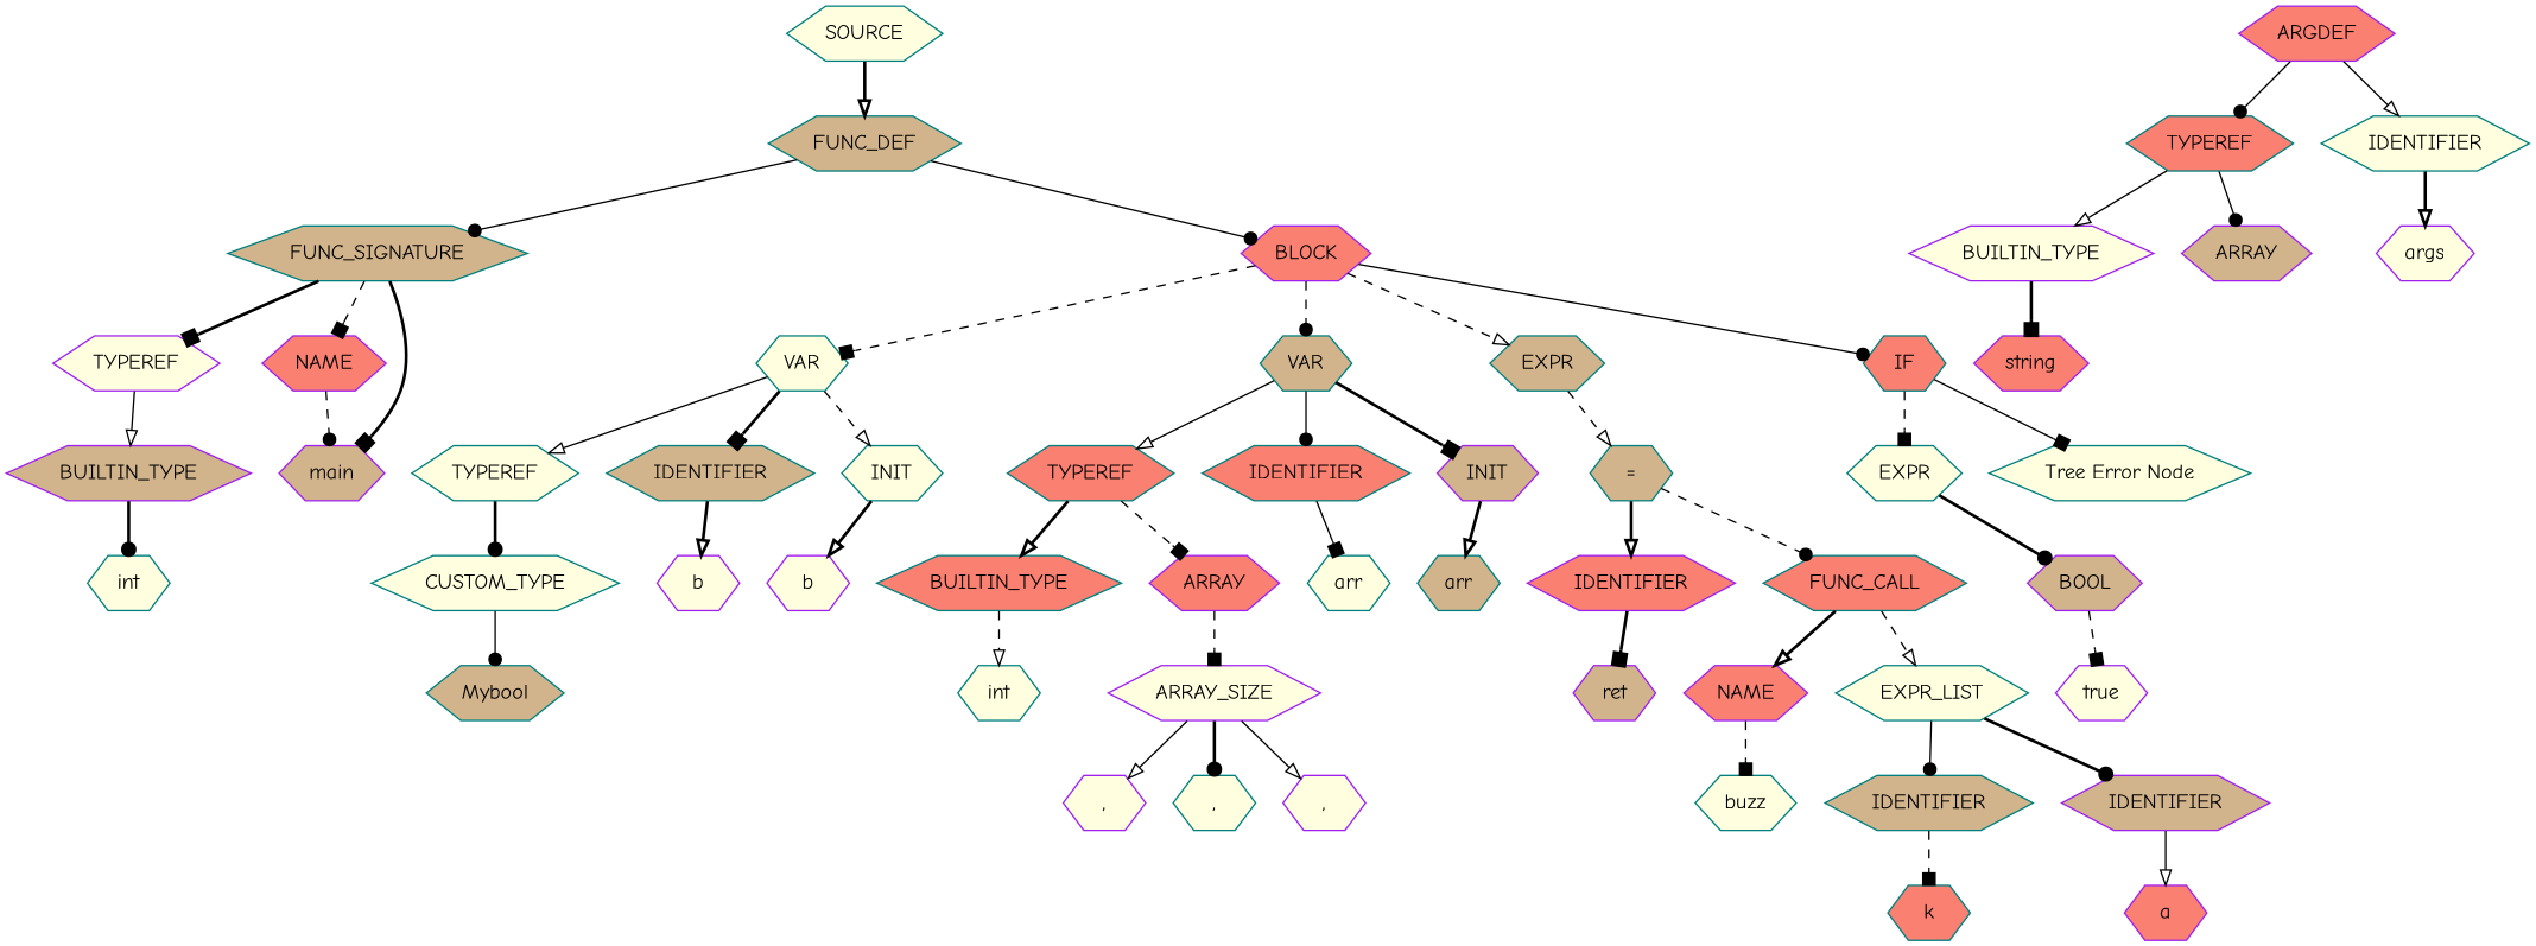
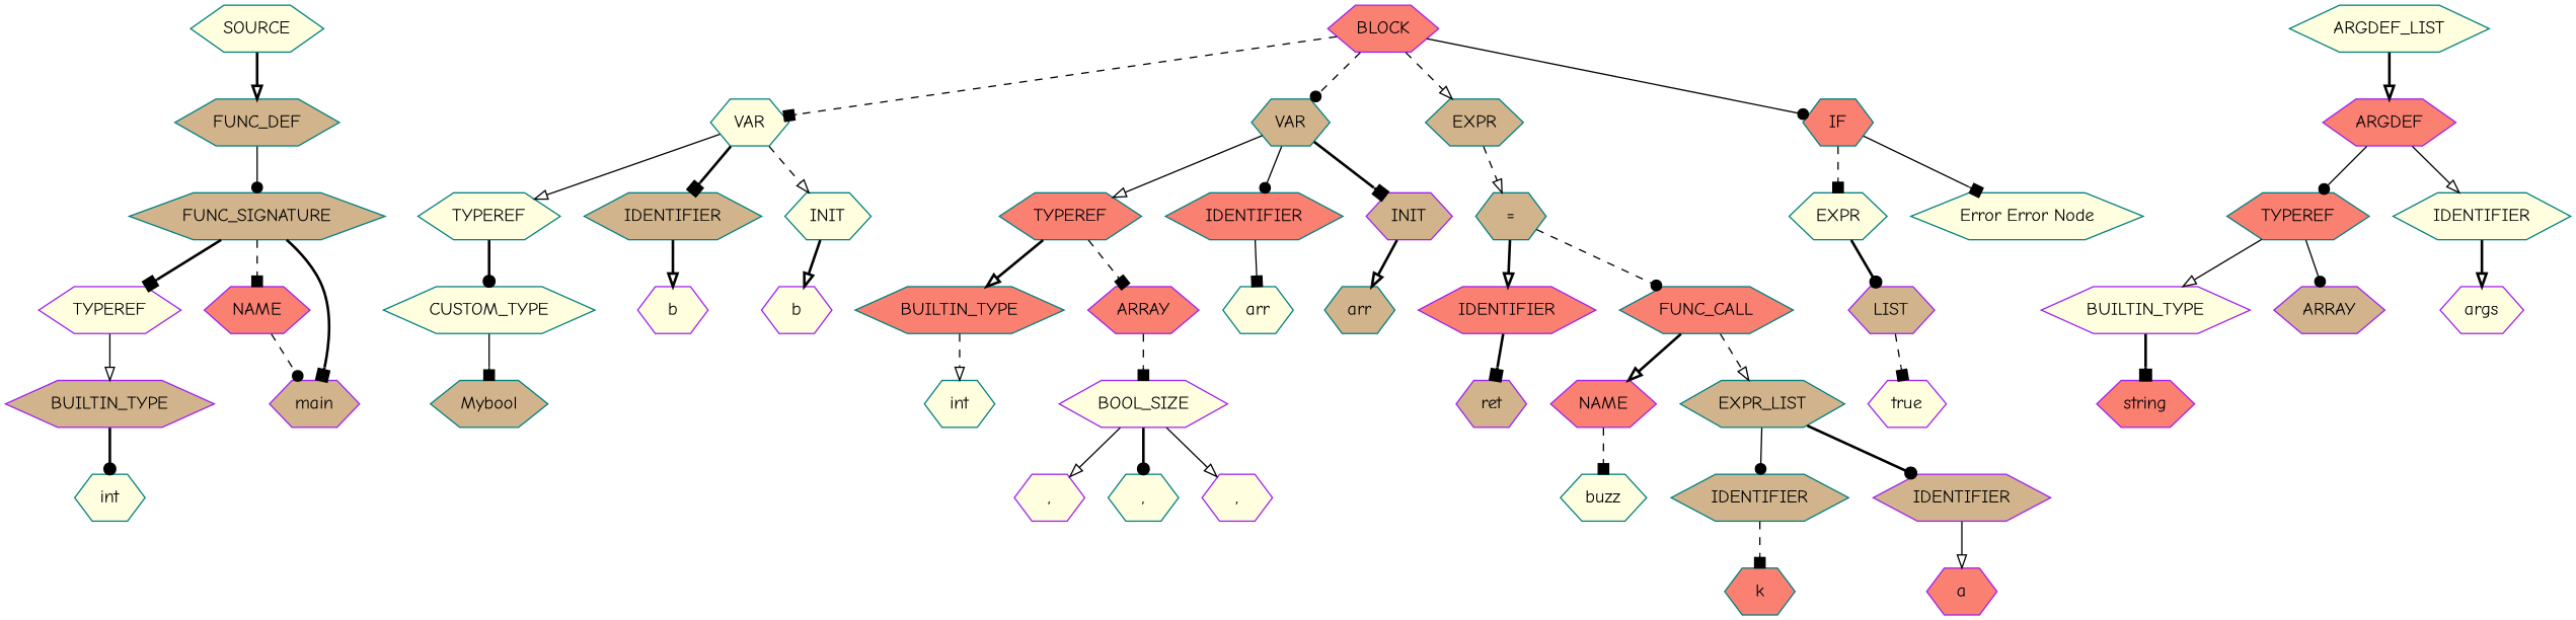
  digraph {
    fontname="Comic Neue"
    node [color=teal fillcolor=lightyellow fontname="Comic Neue" shape=hexagon style=filled]
    edge [arrowhead=onormal fontname="Comic Neue" style=bold]
    n1 [label=SOURCE]
    n2 [fillcolor=tan label=FUNC_DEF]
    n3 [fillcolor=tan label=FUNC_SIGNATURE]
    n4 [color=purple fillcolor=salmon label=BLOCK]
    n5 [color=purple label=TYPEREF]
    n6 [color=purple fillcolor=salmon label=NAME]
    n7 [color=purple fillcolor=tan label=main]
    n8 [label=VAR]
    n9 [fillcolor=tan label=VAR]
    n10 [fillcolor=tan label=EXPR]
    n11 [fillcolor=salmon label=IF]
    n12 [color=purple fillcolor=tan label=BUILTIN_TYPE]
+   n13 [label=ARGDEF_LIST]
    n14 [color=purple fillcolor=salmon label=ARGDEF]
    n15 [label=int]
    n16 [fillcolor=salmon label=TYPEREF]
    n17 [label=IDENTIFIER]
    n18 [color=purple label=BUILTIN_TYPE]
    n19 [color=purple fillcolor=tan label=ARRAY]
    n20 [color=purple label=args]
    n21 [color=purple fillcolor=salmon label=string]
    n22 [label=TYPEREF]
    n23 [fillcolor=tan label=IDENTIFIER]
    n24 [label=INIT]
    n25 [fillcolor=salmon label=TYPEREF]
    n26 [fillcolor=salmon label=IDENTIFIER]
    n27 [color=purple fillcolor=tan label=INIT]
    n28 [fillcolor=tan label="="]
    n29 [label=EXPR]
-   n30 [label="Tree Error Node"]
+   n30 [label="Error Error Node"]
    n31 [label=CUSTOM_TYPE]
    n32 [color=purple label=b]
    n33 [color=purple label=b]
    n34 [fillcolor=tan label=Mybool]
    n35 [fillcolor=salmon label=BUILTIN_TYPE]
    n36 [color=purple fillcolor=salmon label=ARRAY]
    n37 [label=arr]
    n38 [fillcolor=tan label=arr]
    n39 [label=int]
-   n40 [color=purple label=ARRAY_SIZE]
+   n40 [color=purple label=BOOL_SIZE]
    n41 [color=purple label=","]
    n42 [label=","]
    n43 [color=purple label=","]
    n44 [color=purple fillcolor=salmon label=IDENTIFIER]
    n45 [fillcolor=salmon label=FUNC_CALL]
    n46 [color=purple fillcolor=tan label=ret]
    n47 [color=purple fillcolor=salmon label=NAME]
-   n48 [label=EXPR_LIST]
+   n48 [fillcolor=tan label=EXPR_LIST]
    n49 [label=buzz]
    n50 [fillcolor=tan label=IDENTIFIER]
    n51 [color=purple fillcolor=tan label=IDENTIFIER]
    n52 [fillcolor=salmon label=k]
    n53 [color=purple fillcolor=salmon label=a]
-   n54 [color=purple fillcolor=tan label=BOOL]
+   n54 [color=purple fillcolor=tan label=LIST]
    n55 [color=purple label=true]
    n1 -> n2
    n2 -> n3 [arrowhead=dot style=solid]
-   n2 -> n4 [arrowhead=dot style=solid]
    n3 -> n5 [arrowhead=box]
    n3 -> n6 [arrowhead=box style=dashed]
    n3 -> n7 [arrowhead=box]
    n4 -> n8 [arrowhead=box style=dashed]
    n4 -> n9 [arrowhead=dot style=dashed]
    n4 -> n10 [style=dashed]
    n4 -> n11 [arrowhead=dot style=solid]
    n5 -> n12 [style=solid]
    n6 -> n7 [arrowhead=dot style=dashed]
    n8 -> n22 [style=solid]
    n8 -> n23 [arrowhead=box]
    n8 -> n24 [style=dashed]
    n9 -> n25 [style=solid]
    n9 -> n26 [arrowhead=dot style=solid]
    n9 -> n27 [arrowhead=box]
    n10 -> n28 [style=dashed]
    n11 -> n29 [arrowhead=box style=dashed]
    n11 -> n30 [arrowhead=box style=solid]
    n12 -> n15 [arrowhead=dot]
+   n13 -> n14
    n14 -> n16 [arrowhead=dot style=solid]
    n14 -> n17 [style=solid]
    n16 -> n18 [style=solid]
    n16 -> n19 [arrowhead=dot style=solid]
    n17 -> n20
    n18 -> n21 [arrowhead=box]
    n22 -> n31 [arrowhead=dot]
    n23 -> n32
    n24 -> n33
    n25 -> n35
    n25 -> n36 [arrowhead=box style=dashed]
    n26 -> n37 [arrowhead=box style=solid]
    n27 -> n38
    n28 -> n44
    n28 -> n45 [arrowhead=dot style=dashed]
    n29 -> n54 [arrowhead=dot]
-   n31 -> n34 [arrowhead=dot style=solid]
+   n31 -> n34 [arrowhead=box style=solid]
    n35 -> n39 [style=dashed]
    n36 -> n40 [arrowhead=box style=dashed]
    n40 -> n41 [style=solid]
    n40 -> n42 [arrowhead=dot]
    n40 -> n43 [style=solid]
    n44 -> n46 [arrowhead=box]
    n45 -> n47
    n45 -> n48 [style=dashed]
    n47 -> n49 [arrowhead=box style=dashed]
    n48 -> n50 [arrowhead=dot style=solid]
    n48 -> n51 [arrowhead=dot]
    n50 -> n52 [arrowhead=box style=dashed]
    n51 -> n53 [style=solid]
    n54 -> n55 [arrowhead=box style=dashed]
  }
